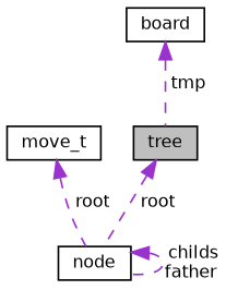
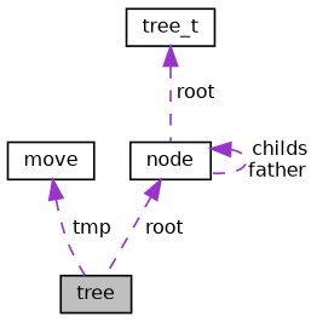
  digraph {
    node [color=black fillcolor=white fontname=Helvetica fontsize=10 shape=record style=filled]
    edge [color=darkorchid3 dir=back fontname=Helvetica fontsize=10 labelfontname=Helvetica labelfontsize=10 style=dashed]
    n1 [fillcolor=grey75 fontcolor=black height=0.2 label=tree width=0.4]
-   n2 [height=0.2 label=board width=0.4]
+   n2 [height=0.2 label=move width=0.4]
    n3 [height=0.2 label="node" width=0.4]
-   n4 [height=0.2 label=move_t width=0.4]
+   n4 [height=0.2 label=tree_t width=0.4]
    n2 -> n1 [label=" tmp"]
-   n1 -> n3 [label=" root"]
+   n3 -> n1 [label=" root"]
    n3 -> n3 [label=" childs\nfather"]
    n4 -> n3 [label=" root"]
  }
